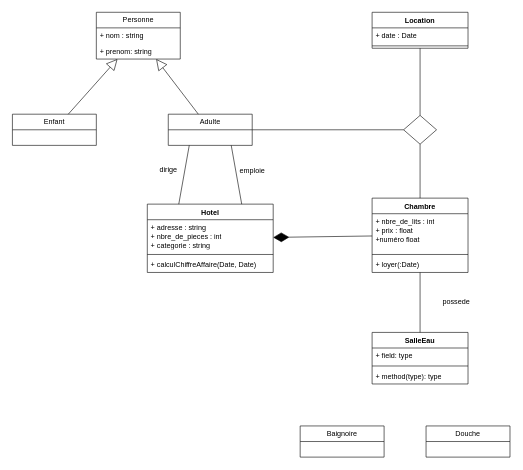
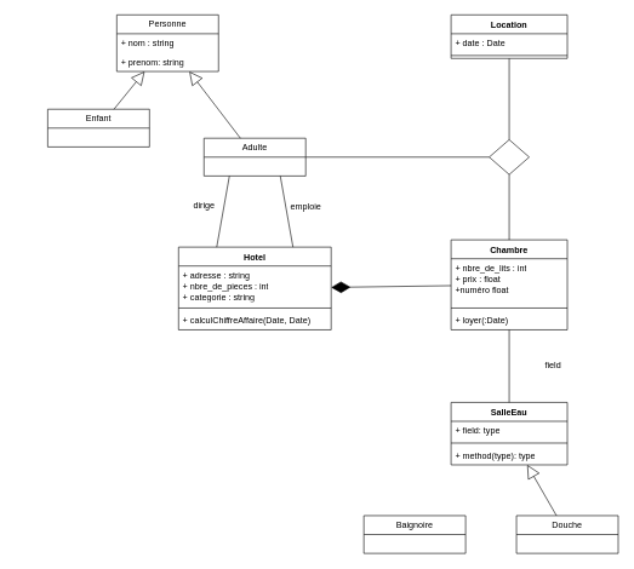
  <mxCell id="0" />
  <mxCell id="1" parent="0" />
  <mxCell id="2" value="Chambre&lt;br&gt;" style="swimlane;fontStyle=1;align=center;verticalAlign=top;childLayout=stackLayout;horizontal=1;startSize=26;horizontalStack=0;resizeParent=1;resizeParentMax=0;resizeLast=0;collapsible=1;marginBottom=0;whiteSpace=wrap;html=1;" vertex="1" parent="1"><mxGeometry x="620" y="330" width="160" height="124" as="geometry" /></mxCell>
  <mxCell id="3" value="+ nbre_de_lits : int&lt;br&gt;+ prix : float&lt;br&gt;+numéro float" style="text;strokeColor=none;fillColor=none;align=left;verticalAlign=top;spacingLeft=4;spacingRight=4;overflow=hidden;rotatable=0;points=[[0,0.5],[1,0.5]];portConstraint=eastwest;whiteSpace=wrap;html=1;" vertex="1" parent="2"><mxGeometry y="26" width="160" height="64" as="geometry" /></mxCell>
  <mxCell id="4" value="" style="line;strokeWidth=1;fillColor=none;align=left;verticalAlign=middle;spacingTop=-1;spacingLeft=3;spacingRight=3;rotatable=0;labelPosition=right;points=[];portConstraint=eastwest;strokeColor=inherit;" vertex="1" parent="2"><mxGeometry y="90" width="160" height="8" as="geometry" /></mxCell>
  <mxCell id="5" value="+ loyer(:Date)" style="text;strokeColor=none;fillColor=none;align=left;verticalAlign=top;spacingLeft=4;spacingRight=4;overflow=hidden;rotatable=0;points=[[0,0.5],[1,0.5]];portConstraint=eastwest;whiteSpace=wrap;html=1;" vertex="1" parent="2"><mxGeometry y="98" width="160" height="26" as="geometry" /></mxCell>
  <mxCell id="6" value="Personne" style="swimlane;fontStyle=0;childLayout=stackLayout;horizontal=1;startSize=26;fillColor=none;horizontalStack=0;resizeParent=1;resizeParentMax=0;resizeLast=0;collapsible=1;marginBottom=0;whiteSpace=wrap;html=1;" vertex="1" parent="1"><mxGeometry x="160" y="20" width="140" height="78" as="geometry" /></mxCell>
  <mxCell id="7" value="+ nom : string" style="text;strokeColor=none;fillColor=none;align=left;verticalAlign=top;spacingLeft=4;spacingRight=4;overflow=hidden;rotatable=0;points=[[0,0.5],[1,0.5]];portConstraint=eastwest;whiteSpace=wrap;html=1;" vertex="1" parent="6"><mxGeometry y="26" width="140" height="26" as="geometry" /></mxCell>
  <mxCell id="8" value="+ prenom: string" style="text;strokeColor=none;fillColor=none;align=left;verticalAlign=top;spacingLeft=4;spacingRight=4;overflow=hidden;rotatable=0;points=[[0,0.5],[1,0.5]];portConstraint=eastwest;whiteSpace=wrap;html=1;" vertex="1" parent="6"><mxGeometry y="52" width="140" height="26" as="geometry" /></mxCell>
- <mxCell id="9" value="Enfant" style="swimlane;fontStyle=0;childLayout=stackLayout;horizontal=1;startSize=26;fillColor=none;horizontalStack=0;resizeParent=1;resizeParentMax=0;resizeLast=0;collapsible=1;marginBottom=0;whiteSpace=wrap;html=1;" vertex="1" parent="1"><mxGeometry x="20" y="190" width="140" height="52" as="geometry" /></mxCell>
+ <mxCell id="9" value="Enfant" style="swimlane;fontStyle=0;childLayout=stackLayout;horizontal=1;startSize=26;fillColor=none;horizontalStack=0;resizeParent=1;resizeParentMax=0;resizeLast=0;collapsible=1;marginBottom=0;whiteSpace=wrap;html=1;" vertex="1" parent="1"><mxGeometry x="65" y="150" width="140" height="52" as="geometry" /></mxCell>
  <mxCell id="10" value="Adulte" style="swimlane;fontStyle=0;childLayout=stackLayout;horizontal=1;startSize=26;fillColor=none;horizontalStack=0;resizeParent=1;resizeParentMax=0;resizeLast=0;collapsible=1;marginBottom=0;whiteSpace=wrap;html=1;" vertex="1" parent="1"><mxGeometry x="280" y="190" width="140" height="52" as="geometry" /></mxCell>
  <mxCell id="11" value="Hotel" style="swimlane;fontStyle=1;align=center;verticalAlign=top;childLayout=stackLayout;horizontal=1;startSize=26;horizontalStack=0;resizeParent=1;resizeParentMax=0;resizeLast=0;collapsible=1;marginBottom=0;whiteSpace=wrap;html=1;" vertex="1" parent="1"><mxGeometry x="245" y="340" width="210" height="114" as="geometry" /></mxCell>
  <mxCell id="12" value="+ adresse : string&lt;br&gt;+ nbre_de_pieces : int&lt;br&gt;+ categorie : string" style="text;strokeColor=none;fillColor=none;align=left;verticalAlign=top;spacingLeft=4;spacingRight=4;overflow=hidden;rotatable=0;points=[[0,0.5],[1,0.5]];portConstraint=eastwest;whiteSpace=wrap;html=1;" vertex="1" parent="11"><mxGeometry y="26" width="210" height="54" as="geometry" /></mxCell>
  <mxCell id="13" value="" style="line;strokeWidth=1;fillColor=none;align=left;verticalAlign=middle;spacingTop=-1;spacingLeft=3;spacingRight=3;rotatable=0;labelPosition=right;points=[];portConstraint=eastwest;strokeColor=inherit;" vertex="1" parent="11"><mxGeometry y="80" width="210" height="8" as="geometry" /></mxCell>
  <mxCell id="14" value="+ calculChiffreAffaire(Date, Date)" style="text;strokeColor=none;fillColor=none;align=left;verticalAlign=top;spacingLeft=4;spacingRight=4;overflow=hidden;rotatable=0;points=[[0,0.5],[1,0.5]];portConstraint=eastwest;whiteSpace=wrap;html=1;" vertex="1" parent="11"><mxGeometry y="88" width="210" height="26" as="geometry" /></mxCell>
  <mxCell id="15" value="Location" style="swimlane;fontStyle=1;align=center;verticalAlign=top;childLayout=stackLayout;horizontal=1;startSize=26;horizontalStack=0;resizeParent=1;resizeParentMax=0;resizeLast=0;collapsible=1;marginBottom=0;whiteSpace=wrap;html=1;" vertex="1" parent="1"><mxGeometry x="620" y="20" width="160" height="60" as="geometry" /></mxCell>
  <mxCell id="16" value="+ date : Date" style="text;strokeColor=none;fillColor=none;align=left;verticalAlign=top;spacingLeft=4;spacingRight=4;overflow=hidden;rotatable=0;points=[[0,0.5],[1,0.5]];portConstraint=eastwest;whiteSpace=wrap;html=1;" vertex="1" parent="15"><mxGeometry y="26" width="160" height="26" as="geometry" /></mxCell>
  <mxCell id="17" value="" style="line;strokeWidth=1;fillColor=none;align=left;verticalAlign=middle;spacingTop=-1;spacingLeft=3;spacingRight=3;rotatable=0;labelPosition=right;points=[];portConstraint=eastwest;strokeColor=inherit;" vertex="1" parent="15"><mxGeometry y="52" width="160" height="8" as="geometry" /></mxCell>
  <mxCell id="18" value="SalleEau" style="swimlane;fontStyle=1;align=center;verticalAlign=top;childLayout=stackLayout;horizontal=1;startSize=26;horizontalStack=0;resizeParent=1;resizeParentMax=0;resizeLast=0;collapsible=1;marginBottom=0;whiteSpace=wrap;html=1;" vertex="1" parent="1"><mxGeometry x="620" y="554" width="160" height="86" as="geometry" /></mxCell>
  <mxCell id="19" value="+ field: type" style="text;strokeColor=none;fillColor=none;align=left;verticalAlign=top;spacingLeft=4;spacingRight=4;overflow=hidden;rotatable=0;points=[[0,0.5],[1,0.5]];portConstraint=eastwest;whiteSpace=wrap;html=1;" vertex="1" parent="18"><mxGeometry y="26" width="160" height="26" as="geometry" /></mxCell>
  <mxCell id="20" value="" style="line;strokeWidth=1;fillColor=none;align=left;verticalAlign=middle;spacingTop=-1;spacingLeft=3;spacingRight=3;rotatable=0;labelPosition=right;points=[];portConstraint=eastwest;strokeColor=inherit;" vertex="1" parent="18"><mxGeometry y="52" width="160" height="8" as="geometry" /></mxCell>
  <mxCell id="21" value="+ method(type): type" style="text;strokeColor=none;fillColor=none;align=left;verticalAlign=top;spacingLeft=4;spacingRight=4;overflow=hidden;rotatable=0;points=[[0,0.5],[1,0.5]];portConstraint=eastwest;whiteSpace=wrap;html=1;" vertex="1" parent="18"><mxGeometry y="60" width="160" height="26" as="geometry" /></mxCell>
  <mxCell id="22" value="Douche" style="swimlane;fontStyle=0;childLayout=stackLayout;horizontal=1;startSize=26;fillColor=none;horizontalStack=0;resizeParent=1;resizeParentMax=0;resizeLast=0;collapsible=1;marginBottom=0;whiteSpace=wrap;html=1;" vertex="1" parent="1"><mxGeometry x="710" y="710" width="140" height="52" as="geometry" /></mxCell>
  <mxCell id="23" value="Baignoire" style="swimlane;fontStyle=0;childLayout=stackLayout;horizontal=1;startSize=26;fillColor=none;horizontalStack=0;resizeParent=1;resizeParentMax=0;resizeLast=0;collapsible=1;marginBottom=0;whiteSpace=wrap;html=1;" vertex="1" parent="1"><mxGeometry x="500" y="710" width="140" height="52" as="geometry" /></mxCell>
  <mxCell id="24" value="" style="endArrow=block;endSize=16;endFill=0;html=1;rounded=0;" edge="1" parent="1" source="9" target="6"><mxGeometry width="160" relative="1" as="geometry"><mxPoint x="190" y="250" as="sourcePoint" /><mxPoint x="350" y="250" as="targetPoint" /></mxGeometry></mxCell>
  <mxCell id="25" value="" style="endArrow=block;endSize=16;endFill=0;html=1;rounded=0;" edge="1" parent="1" source="10" target="6"><mxGeometry width="160" relative="1" as="geometry"><mxPoint x="123" y="200" as="sourcePoint" /><mxPoint x="205" y="108" as="targetPoint" /></mxGeometry></mxCell>
  <mxCell id="26" value="" style="endArrow=diamondThin;endFill=1;endSize=24;html=1;rounded=0;" edge="1" parent="1" source="2" target="11"><mxGeometry width="160" relative="1" as="geometry"><mxPoint x="440" y="440" as="sourcePoint" /><mxPoint x="600" y="440" as="targetPoint" /></mxGeometry></mxCell>
  <mxCell id="27" value="emploie" style="text;html=1;align=center;verticalAlign=middle;resizable=0;points=[];autosize=1;strokeColor=none;fillColor=none;" vertex="1" parent="1"><mxGeometry x="385" y="270" width="70" height="30" as="geometry" /></mxCell>
  <mxCell id="28" value="" style="endArrow=none;html=1;rounded=0;entryX=0.25;entryY=1;entryDx=0;entryDy=0;exitX=0.25;exitY=0;exitDx=0;exitDy=0;" edge="1" parent="1" source="11" target="10"><mxGeometry width="50" height="50" relative="1" as="geometry"><mxPoint x="310" y="400" as="sourcePoint" /><mxPoint x="360" y="350" as="targetPoint" /></mxGeometry></mxCell>
  <mxCell id="29" value="" style="endArrow=none;html=1;rounded=0;entryX=0.75;entryY=1;entryDx=0;entryDy=0;exitX=0.75;exitY=0;exitDx=0;exitDy=0;" edge="1" parent="1" source="11" target="10"><mxGeometry width="50" height="50" relative="1" as="geometry"><mxPoint x="308" y="350" as="sourcePoint" /><mxPoint x="325" y="252" as="targetPoint" /></mxGeometry></mxCell>
  <mxCell id="30" value="dirige" style="text;html=1;align=center;verticalAlign=middle;resizable=0;points=[];autosize=1;strokeColor=none;fillColor=none;" vertex="1" parent="1"><mxGeometry x="255" y="268" width="50" height="30" as="geometry" /></mxCell>
+ <mxCell id="31" value="" style="endArrow=block;endSize=16;endFill=0;html=1;rounded=0;" edge="1" parent="1" source="22" target="18"><mxGeometry width="160" relative="1" as="geometry"><mxPoint x="608" y="720" as="sourcePoint" /><mxPoint x="684" y="650" as="targetPoint" /></mxGeometry></mxCell>
  <mxCell id="32" value="" style="endArrow=none;html=1;rounded=0;" edge="1" parent="1" source="18" target="2"><mxGeometry width="50" height="50" relative="1" as="geometry"><mxPoint x="490" y="460" as="sourcePoint" /><mxPoint x="540" y="410" as="targetPoint" /></mxGeometry></mxCell>
- <mxCell id="33" value="possede" style="text;html=1;align=center;verticalAlign=middle;resizable=0;points=[];autosize=1;strokeColor=none;fillColor=none;" vertex="1" parent="1"><mxGeometry x="725" y="488" width="70" height="30" as="geometry" /></mxCell>
+ <mxCell id="33" value="field" style="text;html=1;align=center;verticalAlign=middle;resizable=0;points=[];autosize=1;strokeColor=none;fillColor=none;" vertex="1" parent="1"><mxGeometry x="725" y="488" width="70" height="30" as="geometry" /></mxCell>
  <mxCell id="34" value="" style="rhombus;whiteSpace=wrap;html=1;" vertex="1" parent="1"><mxGeometry x="672.5" y="192" width="55" height="48" as="geometry" /></mxCell>
  <mxCell id="35" value="" style="endArrow=none;html=1;rounded=0;entryX=0;entryY=0.5;entryDx=0;entryDy=0;" edge="1" parent="1" source="10" target="34"><mxGeometry width="50" height="50" relative="1" as="geometry"><mxPoint x="490" y="360" as="sourcePoint" /><mxPoint x="540" y="310" as="targetPoint" /></mxGeometry></mxCell>
  <mxCell id="36" value="" style="endArrow=none;html=1;rounded=0;entryX=0.5;entryY=0;entryDx=0;entryDy=0;" edge="1" parent="1" source="15" target="34"><mxGeometry width="50" height="50" relative="1" as="geometry"><mxPoint x="430" y="226" as="sourcePoint" /><mxPoint x="683" y="226" as="targetPoint" /></mxGeometry></mxCell>
  <mxCell id="37" value="" style="endArrow=none;html=1;rounded=0;exitX=0.5;exitY=1;exitDx=0;exitDy=0;" edge="1" parent="1" source="34" target="2"><mxGeometry width="50" height="50" relative="1" as="geometry"><mxPoint x="759.41" y="186" as="sourcePoint" /><mxPoint x="759.41" y="298" as="targetPoint" /></mxGeometry></mxCell>
